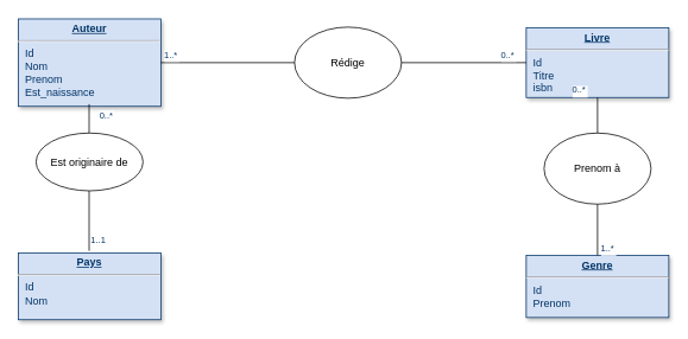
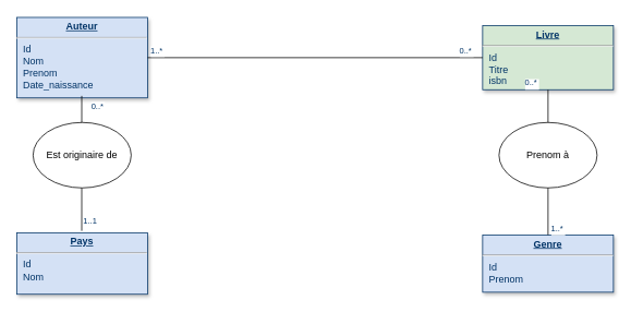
  <mxCell id="0" />
  <mxCell id="1" parent="0" />
- <mxCell id="2" value="&lt;p style=&quot;margin: 0px; margin-top: 4px; text-align: center; text-decoration: underline;&quot;&gt;&lt;strong&gt;Livre&lt;/strong&gt;&lt;/p&gt;&lt;hr&gt;&lt;p style=&quot;margin: 0px; margin-left: 8px;&quot;&gt;Id&lt;/p&gt;&lt;p style=&quot;margin: 0px; margin-left: 8px;&quot;&gt;Titre&lt;/p&gt;&lt;p style=&quot;margin: 0px; margin-left: 8px;&quot;&gt;isbn&lt;/p&gt;" style="verticalAlign=top;align=left;overflow=fill;fontSize=12;fontFamily=Helvetica;html=1;strokeColor=#003366;shadow=1;fillColor=#D4E1F5;fontColor=#003366" parent="1" vertex="1"><mxGeometry x="590" y="30.64" width="160" height="78.36" as="geometry" /></mxCell>
+ <mxCell id="2" value="&lt;p style=&quot;margin: 0px; margin-top: 4px; text-align: center; text-decoration: underline;&quot;&gt;&lt;strong&gt;Livre&lt;/strong&gt;&lt;/p&gt;&lt;hr&gt;&lt;p style=&quot;margin: 0px; margin-left: 8px;&quot;&gt;Id&lt;/p&gt;&lt;p style=&quot;margin: 0px; margin-left: 8px;&quot;&gt;Titre&lt;/p&gt;&lt;p style=&quot;margin: 0px; margin-left: 8px;&quot;&gt;isbn&lt;/p&gt;" style="verticalAlign=top;align=left;overflow=fill;fontSize=12;fontFamily=Helvetica;html=1;strokeColor=#003366;shadow=1;fillColor=#d5e8d4;fontColor=#003366;" parent="1" vertex="1"><mxGeometry x="590" y="30.64" width="160" height="78.36" as="geometry" /></mxCell>
  <mxCell id="3" value="&lt;p style=&quot;margin: 0px; margin-top: 4px; text-align: center; text-decoration: underline;&quot;&gt;&lt;strong&gt;Genre&lt;/strong&gt;&lt;/p&gt;&lt;hr&gt;&lt;p style=&quot;margin: 0px; margin-left: 8px;&quot;&gt;Id&lt;/p&gt;&lt;p style=&quot;margin: 0px; margin-left: 8px;&quot;&gt;Prenom&lt;/p&gt;" style="verticalAlign=top;align=left;overflow=fill;fontSize=12;fontFamily=Helvetica;html=1;strokeColor=#003366;shadow=1;fillColor=#D4E1F5;fontColor=#003366" parent="1" vertex="1"><mxGeometry x="590" y="286.5" width="160" height="70" as="geometry" /></mxCell>
  <mxCell id="4" value="&lt;p style=&quot;margin: 0px; margin-top: 4px; text-align: center; text-decoration: underline;&quot;&gt;&lt;strong&gt;Pays&lt;/strong&gt;&lt;/p&gt;&lt;hr&gt;&lt;p style=&quot;margin: 0px; margin-left: 8px;&quot;&gt;Id&lt;/p&gt;&lt;p style=&quot;margin: 0px; margin-left: 8px;&quot;&gt;Nom&lt;/p&gt;&lt;p style=&quot;margin: 0px; margin-left: 8px;&quot;&gt;&lt;br&gt;&lt;/p&gt;" style="verticalAlign=top;align=left;overflow=fill;fontSize=12;fontFamily=Helvetica;html=1;strokeColor=#003366;shadow=1;fillColor=#D4E1F5;fontColor=#003366" parent="1" vertex="1"><mxGeometry x="20" y="284" width="160" height="75" as="geometry" /></mxCell>
- <mxCell id="5" value="&lt;p style=&quot;margin: 0px; margin-top: 4px; text-align: center; text-decoration: underline;&quot;&gt;&lt;b&gt;Auteur&lt;/b&gt;&lt;/p&gt;&lt;hr&gt;&lt;p style=&quot;margin: 0px; margin-left: 8px;&quot;&gt;Id&lt;/p&gt;&lt;p style=&quot;margin: 0px; margin-left: 8px;&quot;&gt;Nom&lt;/p&gt;&lt;p style=&quot;margin: 0px; margin-left: 8px;&quot;&gt;Prenom&lt;/p&gt;&lt;p style=&quot;margin: 0px; margin-left: 8px;&quot;&gt;Est_naissance&lt;/p&gt;&lt;p style=&quot;margin: 0px; margin-left: 8px;&quot;&gt;&lt;br&gt;&lt;/p&gt;" style="verticalAlign=top;align=left;overflow=fill;fontSize=12;fontFamily=Helvetica;html=1;strokeColor=#003366;shadow=1;fillColor=#D4E1F5;fontColor=#003366" parent="1" vertex="1"><mxGeometry x="20" y="20.64" width="160" height="98.36" as="geometry" /></mxCell>
+ <mxCell id="5" value="&lt;p style=&quot;margin: 0px; margin-top: 4px; text-align: center; text-decoration: underline;&quot;&gt;&lt;b&gt;Auteur&lt;/b&gt;&lt;/p&gt;&lt;hr&gt;&lt;p style=&quot;margin: 0px; margin-left: 8px;&quot;&gt;Id&lt;/p&gt;&lt;p style=&quot;margin: 0px; margin-left: 8px;&quot;&gt;Nom&lt;/p&gt;&lt;p style=&quot;margin: 0px; margin-left: 8px;&quot;&gt;Prenom&lt;/p&gt;&lt;p style=&quot;margin: 0px; margin-left: 8px;&quot;&gt;Date_naissance&lt;/p&gt;&lt;p style=&quot;margin: 0px; margin-left: 8px;&quot;&gt;&lt;br&gt;&lt;/p&gt;" style="verticalAlign=top;align=left;overflow=fill;fontSize=12;fontFamily=Helvetica;html=1;strokeColor=#003366;shadow=1;fillColor=#D4E1F5;fontColor=#003366" parent="1" vertex="1"><mxGeometry x="20" y="20.64" width="160" height="98.36" as="geometry" /></mxCell>
  <mxCell id="6" value="" style="endArrow=none;endSize=12;startArrow=none;startSize=14;startFill=0;edgeStyle=orthogonalEdgeStyle;exitX=0.5;exitY=1;exitDx=0;exitDy=0;" parent="1" edge="1"><mxGeometry x="620" y="340" as="geometry"><mxPoint x="99.5" y="116.5" as="sourcePoint" /><mxPoint x="99.5" y="281.5" as="targetPoint" /></mxGeometry></mxCell>
  <mxCell id="7" value="0..*" style="resizable=0;align=left;verticalAlign=top;labelBackgroundColor=#ffffff;fontSize=10;strokeColor=#003366;shadow=1;fillColor=#D4E1F5;fontColor=#003366" parent="6" connectable="0" vertex="1"><mxGeometry x="-1" relative="1" as="geometry"><mxPoint x="10" as="offset" /></mxGeometry></mxCell>
  <mxCell id="8" value="1..1" style="resizable=0;align=right;verticalAlign=top;labelBackgroundColor=#ffffff;fontSize=10;strokeColor=#003366;shadow=1;fillColor=#D4E1F5;fontColor=#003366" parent="6" connectable="0" vertex="1"><mxGeometry x="1" relative="1" as="geometry"><mxPoint x="20" y="-25.0" as="offset" /></mxGeometry></mxCell>
- <mxCell id="9" value="Est originaire de" style="ellipse;whiteSpace=wrap;html=1;" vertex="1" parent="1"><mxGeometry x="40" y="149" width="120" height="65" as="geometry" /></mxCell>
+ <mxCell id="9" value="Est originaire de" style="ellipse;whiteSpace=wrap;html=1;" vertex="1" parent="1"><mxGeometry x="40" y="149" width="120" height="80" as="geometry" /></mxCell>
  <mxCell id="10" value="" style="endArrow=none;endSize=12;startArrow=none;startSize=14;startFill=0;edgeStyle=orthogonalEdgeStyle;exitX=0;exitY=0.5;exitDx=0;exitDy=0;entryX=1;entryY=0.5;entryDx=0;entryDy=0;" edge="1" parent="1" source="2" target="5"><mxGeometry x="620" y="340" as="geometry"><mxPoint x="310" y="59" as="sourcePoint" /><mxPoint x="310" y="224" as="targetPoint" /></mxGeometry></mxCell>
  <mxCell id="11" value="0..*" style="resizable=0;align=left;verticalAlign=top;labelBackgroundColor=#ffffff;fontSize=10;strokeColor=#003366;shadow=1;fillColor=#D4E1F5;fontColor=#003366" connectable="0" vertex="1" parent="10"><mxGeometry x="-1" relative="1" as="geometry"><mxPoint x="-30" y="-21" as="offset" /></mxGeometry></mxCell>
  <mxCell id="12" value="1..*" style="resizable=0;align=right;verticalAlign=top;labelBackgroundColor=#ffffff;fontSize=10;strokeColor=#003366;shadow=1;fillColor=#D4E1F5;fontColor=#003366" connectable="0" vertex="1" parent="10"><mxGeometry x="1" relative="1" as="geometry"><mxPoint x="20" y="-21" as="offset" /></mxGeometry></mxCell>
  <mxCell id="13" value="" style="endArrow=none;endSize=12;startArrow=none;startSize=14;startFill=0;edgeStyle=orthogonalEdgeStyle;exitX=0.5;exitY=1;exitDx=0;exitDy=0;entryX=0.5;entryY=0;entryDx=0;entryDy=0;" edge="1" parent="1" source="2" target="3"><mxGeometry x="620" y="340" as="geometry"><mxPoint x="690" y="219" as="sourcePoint" /><mxPoint x="280" y="219" as="targetPoint" /></mxGeometry></mxCell>
  <mxCell id="14" value="0..*" style="resizable=0;align=left;verticalAlign=top;labelBackgroundColor=#ffffff;fontSize=10;strokeColor=#003366;shadow=1;fillColor=#D4E1F5;fontColor=#003366" connectable="0" vertex="1" parent="13"><mxGeometry x="-1" relative="1" as="geometry"><mxPoint x="-30" y="-21" as="offset" /></mxGeometry></mxCell>
  <mxCell id="15" value="1..*" style="resizable=0;align=right;verticalAlign=top;labelBackgroundColor=#ffffff;fontSize=10;strokeColor=#003366;shadow=1;fillColor=#D4E1F5;fontColor=#003366" connectable="0" vertex="1" parent="13"><mxGeometry x="1" relative="1" as="geometry"><mxPoint x="20" y="-21" as="offset" /></mxGeometry></mxCell>
- <mxCell id="16" value="Rédige" style="ellipse;whiteSpace=wrap;html=1;" vertex="1" parent="1"><mxGeometry x="330" y="29.82" width="120" height="80" as="geometry" /></mxCell>
  <mxCell id="17" value="Prenom à" style="ellipse;whiteSpace=wrap;html=1;" vertex="1" parent="1"><mxGeometry x="610" y="149" width="120" height="80" as="geometry" /></mxCell>
